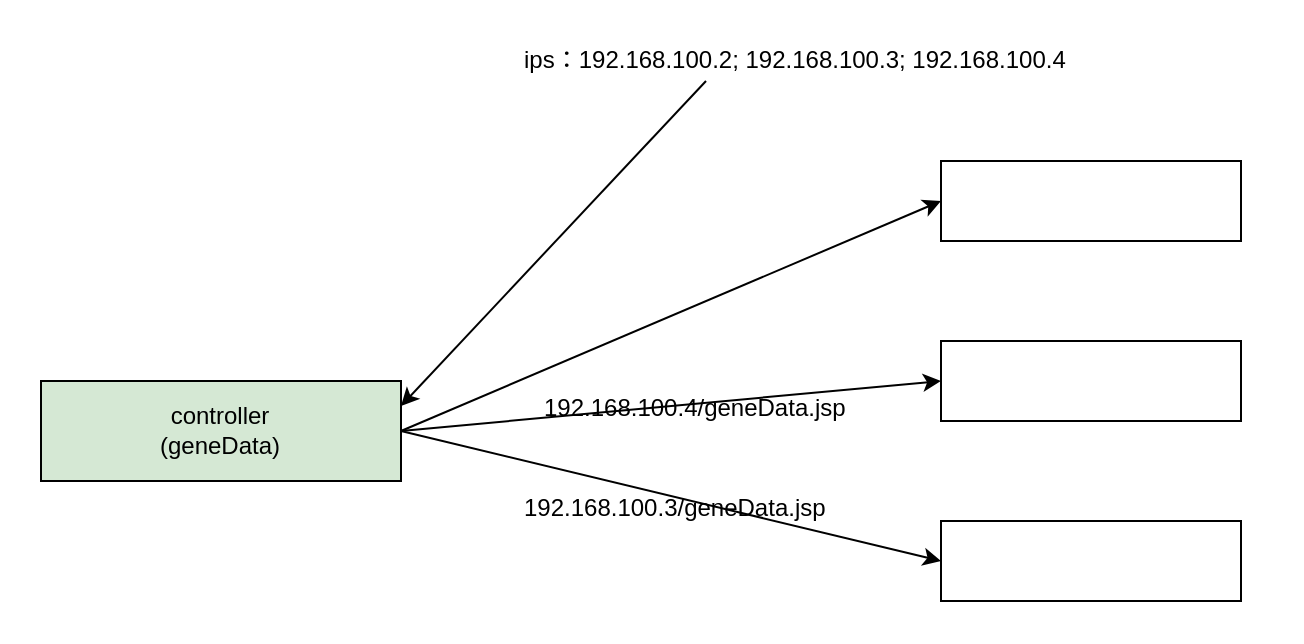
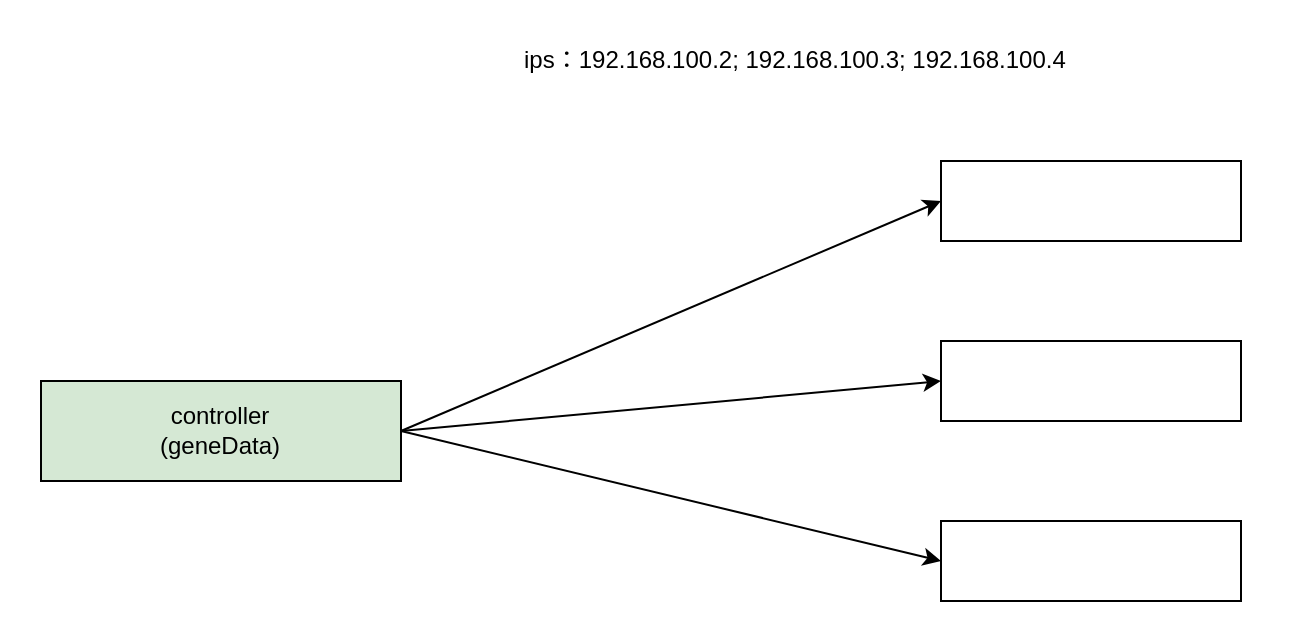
  <mxCell id="0" />
  <mxCell id="1" parent="0" />
  <mxCell id="2" style="rounded=0;orthogonalLoop=1;jettySize=auto;html=1;entryX=0;entryY=0.5;entryDx=0;entryDy=0;" edge="1" parent="1" target="9"><mxGeometry relative="1" as="geometry"><mxPoint x="200" y="215" as="sourcePoint" /></mxGeometry></mxCell>
  <mxCell id="3" style="edgeStyle=none;rounded=0;orthogonalLoop=1;jettySize=auto;html=1;entryX=0;entryY=0.5;entryDx=0;entryDy=0;exitX=1;exitY=0.5;exitDx=0;exitDy=0;" edge="1" parent="1" source="4" target="10"><mxGeometry relative="1" as="geometry" /></mxCell>
  <mxCell id="4" value="controller&lt;br&gt;(geneData)" style="rounded=0;whiteSpace=wrap;html=1;fillColor=#d5e8d4;" vertex="1" parent="1"><mxGeometry x="20" y="190" width="180" height="50" as="geometry" /></mxCell>
  <mxCell id="5" value="ips：192.168.100.2; 192.168.100.3; 192.168.100.4" style="text;html=1;strokeColor=none;fillColor=none;align=left;verticalAlign=middle;whiteSpace=wrap;rounded=0;" vertex="1" parent="1"><mxGeometry x="260" y="20" width="370" height="20" as="geometry" /></mxCell>
- <mxCell id="6" value="" style="endArrow=classic;html=1;exitX=0.25;exitY=1;exitDx=0;exitDy=0;entryX=1;entryY=0.25;entryDx=0;entryDy=0;" edge="1" parent="1" source="5" target="4"><mxGeometry width="50" height="50" relative="1" as="geometry"><mxPoint x="260" y="180" as="sourcePoint" /><mxPoint x="310" y="130" as="targetPoint" /></mxGeometry></mxCell>
  <mxCell id="7" value="" style="endArrow=classic;html=1;" edge="1" parent="1"><mxGeometry width="50" height="50" relative="1" as="geometry"><mxPoint x="200" y="215" as="sourcePoint" /><mxPoint x="470" y="100" as="targetPoint" /></mxGeometry></mxCell>
  <mxCell id="8" value="" style="rounded=0;whiteSpace=wrap;html=1;align=left;" vertex="1" parent="1"><mxGeometry x="470" y="80" width="150" height="40" as="geometry" /></mxCell>
  <mxCell id="9" value="" style="rounded=0;whiteSpace=wrap;html=1;align=left;" vertex="1" parent="1"><mxGeometry x="470" y="170" width="150" height="40" as="geometry" /></mxCell>
  <mxCell id="10" value="" style="rounded=0;whiteSpace=wrap;html=1;align=left;" vertex="1" parent="1"><mxGeometry x="470" y="260" width="150" height="40" as="geometry" /></mxCell>
- <mxCell id="11" value="192.168.100.4/geneData.jsp" style="text;html=1;" vertex="1" parent="1"><mxGeometry x="270" y="190" width="170" height="30" as="geometry" /></mxCell>
- <mxCell id="12" value="192.168.100.3/geneData.jsp" style="text;html=1;" vertex="1" parent="1"><mxGeometry x="260" y="240" width="170" height="30" as="geometry" /></mxCell>
